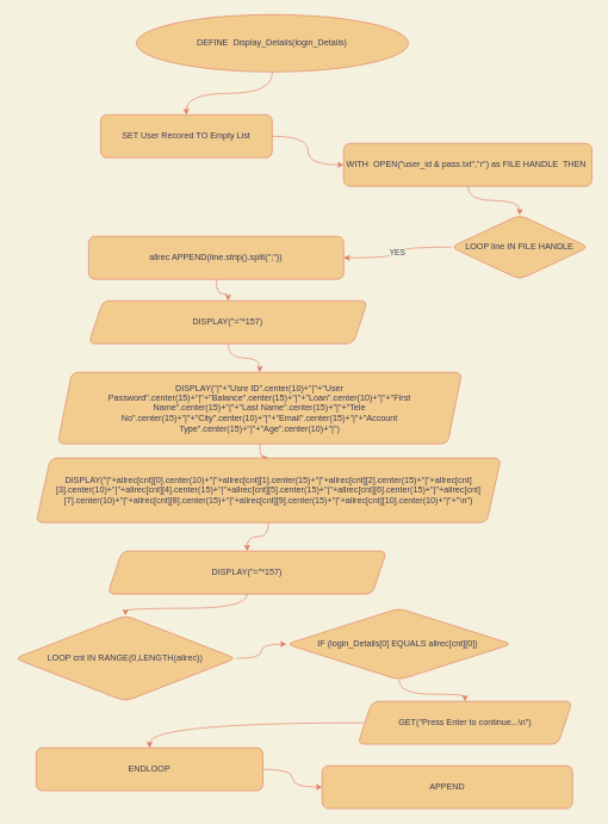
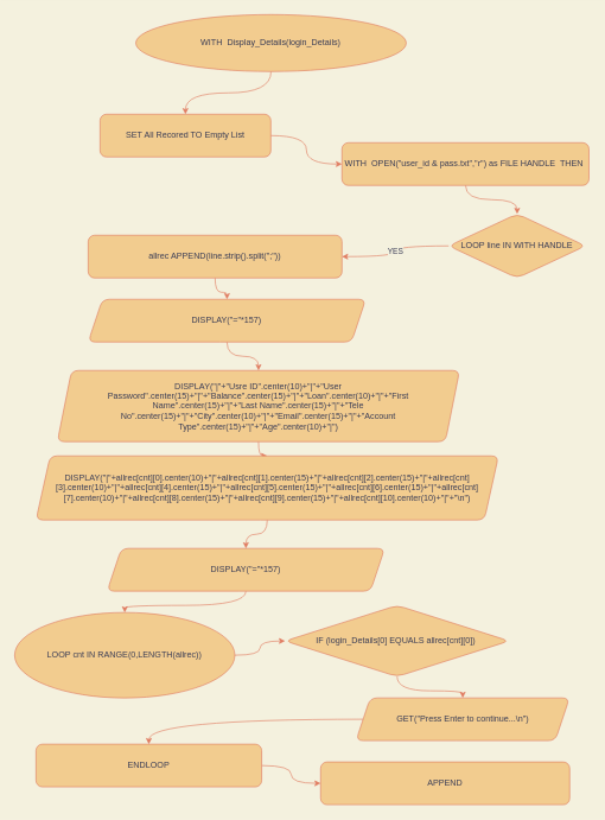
  <mxCell id="0" />
  <mxCell id="1" parent="0" />
  <mxCell id="2" style="edgeStyle=orthogonalEdgeStyle;orthogonalLoop=1;jettySize=auto;html=1;strokeColor=#E07A5F;fontColor=#393C56;curved=1;labelBackgroundColor=#F4F1DE;" parent="1" source="24" target="6" edge="1"><mxGeometry relative="1" as="geometry" /></mxCell>
  <mxCell id="3" style="edgeStyle=orthogonalEdgeStyle;orthogonalLoop=1;jettySize=auto;html=1;strokeColor=#E07A5F;fontColor=#393C56;curved=1;labelBackgroundColor=#F4F1DE;" parent="1" source="4" target="8" edge="1"><mxGeometry relative="1" as="geometry" /></mxCell>
  <mxCell id="4" value="WITH&amp;nbsp; OPEN(&quot;user_id &amp;amp; pass.txt&quot;,&quot;r&quot;) as FILE HANDLE&amp;nbsp; THEN&amp;nbsp;" style="whiteSpace=wrap;html=1;fillColor=#F2CC8F;strokeColor=#E07A5F;fontColor=#393C56;rounded=1;" parent="1" vertex="1"><mxGeometry x="480" y="200" width="347.1" height="60" as="geometry" /></mxCell>
  <mxCell id="5" style="edgeStyle=orthogonalEdgeStyle;orthogonalLoop=1;jettySize=auto;html=1;strokeColor=#E07A5F;fontColor=#393C56;curved=1;labelBackgroundColor=#F4F1DE;" parent="1" source="6" target="4" edge="1"><mxGeometry relative="1" as="geometry" /></mxCell>
- <mxCell id="6" value="SET User Recored TO Empty List" style="whiteSpace=wrap;html=1;fillColor=#F2CC8F;strokeColor=#E07A5F;fontColor=#393C56;rounded=1;" parent="1" vertex="1"><mxGeometry x="140" y="160" width="240" height="60" as="geometry" /></mxCell>
+ <mxCell id="6" value="SET All Recored TO Empty List" style="whiteSpace=wrap;html=1;fillColor=#F2CC8F;strokeColor=#E07A5F;fontColor=#393C56;rounded=1;" parent="1" vertex="1"><mxGeometry x="140" y="160" width="240" height="60" as="geometry" /></mxCell>
  <mxCell id="7" value="YES" style="edgeStyle=orthogonalEdgeStyle;orthogonalLoop=1;jettySize=auto;html=1;strokeColor=#E07A5F;fontColor=#393C56;curved=1;labelBackgroundColor=#F4F1DE;" parent="1" source="8" target="10" edge="1"><mxGeometry relative="1" as="geometry" /></mxCell>
- <mxCell id="8" value="LOOP line IN FILE HANDLE" style="rhombus;whiteSpace=wrap;html=1;fillColor=#F2CC8F;strokeColor=#E07A5F;fontColor=#393C56;rounded=1;" parent="1" vertex="1"><mxGeometry x="630" y="300" width="192.34" height="90" as="geometry" /></mxCell>
+ <mxCell id="8" value="LOOP line IN WITH HANDLE" style="rhombus;whiteSpace=wrap;html=1;fillColor=#F2CC8F;strokeColor=#E07A5F;fontColor=#393C56;rounded=1;" parent="1" vertex="1"><mxGeometry x="630" y="300" width="192.34" height="90" as="geometry" /></mxCell>
  <mxCell id="9" style="edgeStyle=orthogonalEdgeStyle;orthogonalLoop=1;jettySize=auto;html=1;strokeColor=#E07A5F;fontColor=#393C56;curved=1;labelBackgroundColor=#F4F1DE;" parent="1" source="10" target="16" edge="1"><mxGeometry relative="1" as="geometry" /></mxCell>
  <mxCell id="10" value="allrec APPEND(line.strip().split(&quot;;&quot;))" style="whiteSpace=wrap;html=1;fillColor=#F2CC8F;strokeColor=#E07A5F;fontColor=#393C56;rounded=1;" parent="1" vertex="1"><mxGeometry x="123.37" y="330" width="356.63" height="60" as="geometry" /></mxCell>
  <mxCell id="11" style="edgeStyle=orthogonalEdgeStyle;orthogonalLoop=1;jettySize=auto;html=1;strokeColor=#E07A5F;fontColor=#393C56;curved=1;labelBackgroundColor=#F4F1DE;" parent="1" source="12" target="18" edge="1"><mxGeometry relative="1" as="geometry" /></mxCell>
  <mxCell id="12" value="DISPLAY(&quot;=&quot;*157)" style="shape=parallelogram;perimeter=parallelogramPerimeter;whiteSpace=wrap;html=1;fixedSize=1;fillColor=#F2CC8F;strokeColor=#E07A5F;fontColor=#393C56;rounded=1;" parent="1" vertex="1"><mxGeometry x="150" y="770" width="390" height="60" as="geometry" /></mxCell>
  <mxCell id="13" value="" style="edgeStyle=orthogonalEdgeStyle;sketch=0;orthogonalLoop=1;jettySize=auto;html=1;fontColor=#393C56;strokeColor=#E07A5F;fillColor=#F2CC8F;curved=1;labelBackgroundColor=#F4F1DE;" parent="1" source="14" target="26" edge="1"><mxGeometry relative="1" as="geometry" /></mxCell>
  <mxCell id="14" value="DISPLAY(&quot;|&quot;+&quot;Usre ID&quot;.center(10)+&quot;|&quot;+&quot;User Password&quot;.center(15)+&quot;|&quot;+&quot;Balance&quot;.center(15)+&quot;|&quot;+&quot;Loan&quot;.center(10)+&quot;|&quot;+&quot;First Name&quot;.center(15)+&quot;|&quot;+&quot;Last Name&quot;.center(15)+&quot;|&quot;+&quot;Tele No&quot;.center(15)+&quot;|&quot;+&quot;City&quot;.center(10)+&quot;|&quot;+&quot;Email&quot;.center(15)+&quot;|&quot;+&quot;Account Type&quot;.center(15)+&quot;|&quot;+&quot;Age&quot;.center(10)+&quot;|&quot;)" style="shape=parallelogram;perimeter=parallelogramPerimeter;whiteSpace=wrap;html=1;fixedSize=1;fillColor=#F2CC8F;strokeColor=#E07A5F;fontColor=#393C56;rounded=1;" parent="1" vertex="1"><mxGeometry x="80" y="520" width="565.28" height="100" as="geometry" /></mxCell>
  <mxCell id="15" style="edgeStyle=orthogonalEdgeStyle;orthogonalLoop=1;jettySize=auto;html=1;strokeColor=#E07A5F;fontColor=#393C56;curved=1;labelBackgroundColor=#F4F1DE;" parent="1" source="16" target="14" edge="1"><mxGeometry relative="1" as="geometry" /></mxCell>
  <mxCell id="16" value="DISPLAY(&quot;=&quot;*157)" style="shape=parallelogram;perimeter=parallelogramPerimeter;whiteSpace=wrap;html=1;fixedSize=1;fillColor=#F2CC8F;strokeColor=#E07A5F;fontColor=#393C56;rounded=1;" parent="1" vertex="1"><mxGeometry x="123.37" y="420" width="390" height="60" as="geometry" /></mxCell>
  <mxCell id="17" style="edgeStyle=orthogonalEdgeStyle;orthogonalLoop=1;jettySize=auto;html=1;curved=1;labelBackgroundColor=#F4F1DE;strokeColor=#E07A5F;fontColor=#393C56;" parent="1" source="18" target="28" edge="1"><mxGeometry relative="1" as="geometry" /></mxCell>
- <mxCell id="18" value="LOOP cnt IN RANGE(0,LENGTH(allrec))" style="rhombus;whiteSpace=wrap;html=1;fillColor=#F2CC8F;strokeColor=#E07A5F;fontColor=#393C56;rounded=1;" parent="1" vertex="1"><mxGeometry x="20" y="860" width="309.45" height="120" as="geometry" /></mxCell>
+ <mxCell id="18" value="LOOP cnt IN RANGE(0,LENGTH(allrec))" style="ellipse;whiteSpace=wrap;html=1;fillColor=#F2CC8F;strokeColor=#E07A5F;fontColor=#393C56;" parent="1" vertex="1"><mxGeometry x="20" y="860" width="309.45" height="120" as="geometry" /></mxCell>
  <mxCell id="19" style="edgeStyle=orthogonalEdgeStyle;orthogonalLoop=1;jettySize=auto;html=1;strokeColor=#E07A5F;fontColor=#393C56;curved=1;labelBackgroundColor=#F4F1DE;" parent="1" source="20" target="22" edge="1"><mxGeometry relative="1" as="geometry" /></mxCell>
  <mxCell id="20" value="GET(&quot;Press Enter to continue...\n&quot;)" style="shape=parallelogram;perimeter=parallelogramPerimeter;whiteSpace=wrap;html=1;fixedSize=1;fillColor=#F2CC8F;strokeColor=#E07A5F;fontColor=#393C56;rounded=1;" parent="1" vertex="1"><mxGeometry x="499.73" y="980" width="300" height="60" as="geometry" /></mxCell>
  <mxCell id="21" style="edgeStyle=orthogonalEdgeStyle;orthogonalLoop=1;jettySize=auto;html=1;strokeColor=#E07A5F;fontColor=#393C56;curved=1;labelBackgroundColor=#F4F1DE;" parent="1" source="22" target="23" edge="1"><mxGeometry relative="1" as="geometry" /></mxCell>
  <mxCell id="22" value="ENDLOOP" style="whiteSpace=wrap;html=1;fillColor=#F2CC8F;strokeColor=#E07A5F;fontColor=#393C56;rounded=1;" parent="1" vertex="1"><mxGeometry x="50" y="1045" width="317.11" height="60" as="geometry" /></mxCell>
  <mxCell id="23" value="APPEND" style="whiteSpace=wrap;html=1;fillColor=#F2CC8F;strokeColor=#E07A5F;fontColor=#393C56;rounded=1;" parent="1" vertex="1"><mxGeometry x="450" y="1070" width="350" height="60" as="geometry" /></mxCell>
- <mxCell id="24" value="DEFINE&amp;nbsp; Display_Details(login_Details)" style="ellipse;whiteSpace=wrap;html=1;fillColor=#F2CC8F;strokeColor=#E07A5F;fontColor=#393C56;rounded=1;" parent="1" vertex="1"><mxGeometry x="190.28" y="20" width="380" height="80" as="geometry" /></mxCell>
+ <mxCell id="24" value="WITH&amp;nbsp; Display_Details(login_Details)" style="ellipse;whiteSpace=wrap;html=1;fillColor=#F2CC8F;strokeColor=#E07A5F;fontColor=#393C56;rounded=1;" parent="1" vertex="1"><mxGeometry x="190.28" y="20" width="380" height="80" as="geometry" /></mxCell>
  <mxCell id="25" style="edgeStyle=orthogonalEdgeStyle;sketch=0;orthogonalLoop=1;jettySize=auto;html=1;fontColor=#393C56;strokeColor=#E07A5F;fillColor=#F2CC8F;curved=1;labelBackgroundColor=#F4F1DE;" parent="1" source="26" target="12" edge="1"><mxGeometry relative="1" as="geometry" /></mxCell>
  <mxCell id="26" value="DISPLAY(&quot;|&quot;+allrec[cnt][0].center(10)+&quot;|&quot;+allrec[cnt][1].center(15)+&quot;|&quot;+allrec[cnt][2].center(15)+&quot;|&quot;+allrec[cnt][3].center(10)+&quot;|&quot;+allrec[cnt][4].center(15)+&quot;|&quot;+allrec[cnt][5].center(15)+&quot;|&quot;+allrec[cnt][6].center(15)+&quot;|&quot;+allrec[cnt][7].center(10)+&quot;|&quot;+allrec[cnt][8].center(15)+&quot;|&quot;+allrec[cnt][9].center(15)+&quot;|&quot;+allrec[cnt][10].center(10)+&quot;|&quot;+&quot;\n&quot;)" style="shape=parallelogram;perimeter=parallelogramPerimeter;whiteSpace=wrap;html=1;fixedSize=1;fillColor=#F2CC8F;strokeColor=#E07A5F;fontColor=#393C56;rounded=1;" parent="1" vertex="1"><mxGeometry x="50" y="640" width="650" height="90" as="geometry" /></mxCell>
  <mxCell id="27" style="edgeStyle=orthogonalEdgeStyle;orthogonalLoop=1;jettySize=auto;html=1;entryX=0.5;entryY=0;entryDx=0;entryDy=0;curved=1;labelBackgroundColor=#F4F1DE;strokeColor=#E07A5F;fontColor=#393C56;" parent="1" source="28" target="20" edge="1"><mxGeometry relative="1" as="geometry" /></mxCell>
  <mxCell id="28" value="IF (login_Details[0] EQUALS allrec[cnt][0])&amp;nbsp;" style="rhombus;whiteSpace=wrap;html=1;rounded=1;fillColor=#F2CC8F;strokeColor=#E07A5F;fontColor=#393C56;" parent="1" vertex="1"><mxGeometry x="400" y="850" width="315" height="100" as="geometry" /></mxCell>
